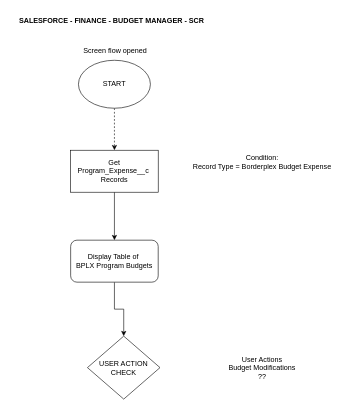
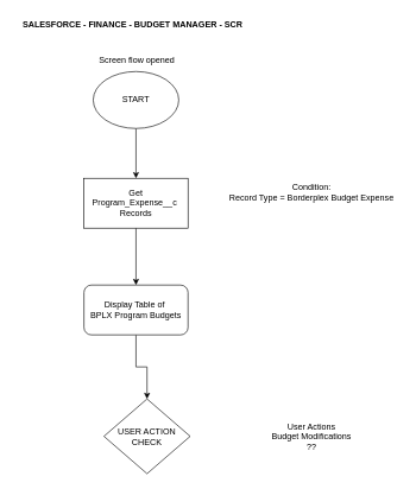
  <mxCell id="0" />
  <mxCell id="1" parent="0" />
- <mxCell id="2" style="edgeStyle=orthogonalEdgeStyle;rounded=0;orthogonalLoop=1;jettySize=auto;html=1;dashed=1;" edge="1" parent="1" source="3" target="7"><mxGeometry relative="1" as="geometry" /></mxCell>
+ <mxCell id="2" style="edgeStyle=orthogonalEdgeStyle;rounded=0;orthogonalLoop=1;jettySize=auto;html=1;" edge="1" parent="1" source="3" target="7"><mxGeometry relative="1" as="geometry" /></mxCell>
  <mxCell id="3" value="START" style="ellipse;whiteSpace=wrap;html=1;" vertex="1" parent="1"><mxGeometry x="130" y="100" width="120" height="80" as="geometry" /></mxCell>
  <mxCell id="4" value="Screen flow opened" style="text;html=1;align=center;verticalAlign=middle;resizable=0;points=[];autosize=1;strokeColor=none;fillColor=none;" vertex="1" parent="1"><mxGeometry x="125.5" y="70" width="130" height="30" as="geometry" /></mxCell>
  <mxCell id="5" value="SALESFORCE - FINANCE - BUDGET MANAGER - SCR" style="text;html=1;align=center;verticalAlign=middle;resizable=0;points=[];autosize=1;strokeColor=none;fillColor=none;fontStyle=1" vertex="1" parent="1"><mxGeometry x="20" y="20" width="330" height="30" as="geometry" /></mxCell>
  <mxCell id="6" style="edgeStyle=orthogonalEdgeStyle;rounded=0;orthogonalLoop=1;jettySize=auto;html=1;" edge="1" parent="1" source="7" target="10"><mxGeometry relative="1" as="geometry" /></mxCell>
  <mxCell id="7" value="Get Program_Expense__c&amp;nbsp;&lt;br&gt;Records" style="whiteSpace=wrap;html=1;rounded=0;" vertex="1" parent="1"><mxGeometry x="117" y="250" width="146" height="70" as="geometry" /></mxCell>
  <mxCell id="8" value="Condition:&lt;br&gt;Record Type = Borderplex Budget Expense" style="text;html=1;align=center;verticalAlign=middle;resizable=0;points=[];autosize=1;strokeColor=none;fillColor=none;" vertex="1" parent="1"><mxGeometry x="311" y="250" width="250" height="40" as="geometry" /></mxCell>
  <mxCell id="9" style="edgeStyle=orthogonalEdgeStyle;rounded=0;orthogonalLoop=1;jettySize=auto;html=1;" edge="1" parent="1" source="10" target="11"><mxGeometry relative="1" as="geometry" /></mxCell>
  <mxCell id="10" value="Display Table of&amp;nbsp;&lt;br&gt;BPLX Program Budgets" style="rounded=1;whiteSpace=wrap;html=1;" vertex="1" parent="1"><mxGeometry x="117" y="400" width="146" height="70" as="geometry" /></mxCell>
  <mxCell id="11" value="USER ACTION CHECK" style="rhombus;whiteSpace=wrap;html=1;" vertex="1" parent="1"><mxGeometry x="145" y="560" width="121" height="105" as="geometry" /></mxCell>
  <mxCell id="12" value="User Actions&lt;br&gt;Budget Modifications&lt;br&gt;??" style="text;html=1;align=center;verticalAlign=middle;resizable=0;points=[];autosize=1;strokeColor=none;fillColor=none;" vertex="1" parent="1"><mxGeometry x="371" y="582.5" width="130" height="60" as="geometry" /></mxCell>
